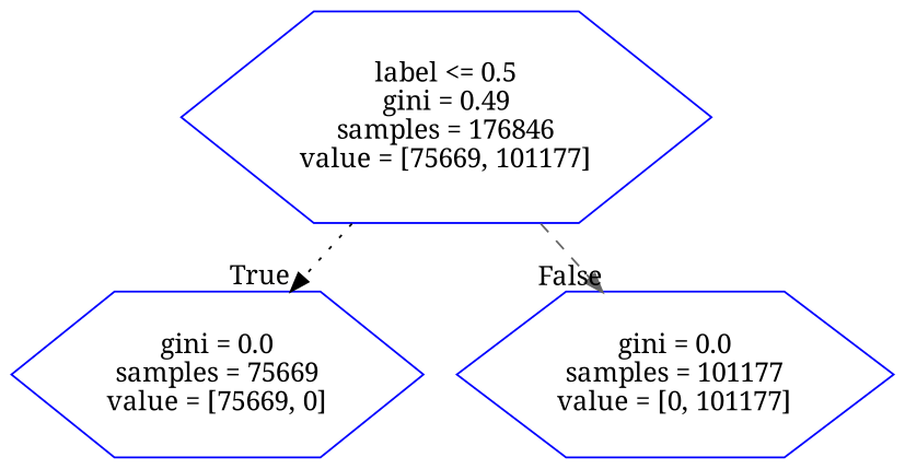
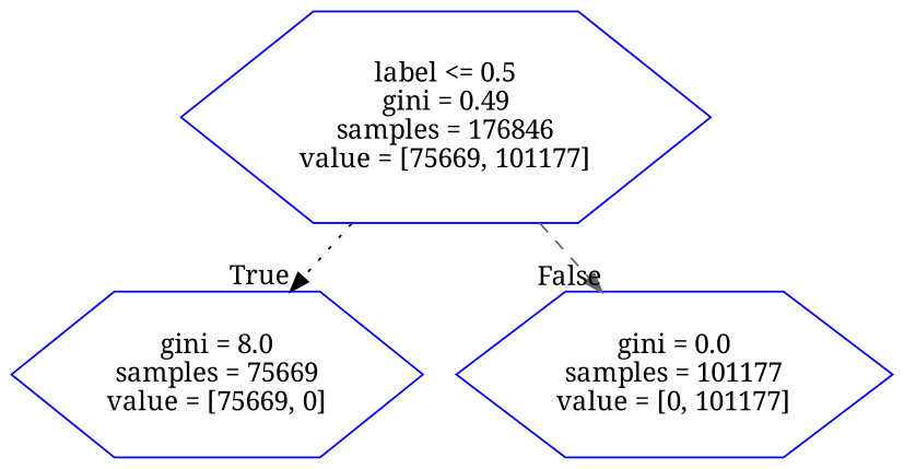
  digraph {
    fontname="Noto Serif"
    node [fontname="Noto Serif" shape=hexagon color=blue]
    edge [fontname="Noto Serif" labeldistance=2.5]
    n1 [label="label <= 0.5\ngini = 0.49\nsamples = 176846\nvalue = [75669, 101177]"]
-   n2 [label="gini = 0.0\nsamples = 75669\nvalue = [75669, 0]"]
+   n2 [label="gini = 8.0\nsamples = 75669\nvalue = [75669, 0]"]
    n3 [label="gini = 0.0\nsamples = 101177\nvalue = [0, 101177]"]
    n1 -> n2 [headlabel=True labelangle=45 color=black style=dotted]
    n1 -> n3 [headlabel=False labelangle=-45 color=gray40 style=dashed]
  }
